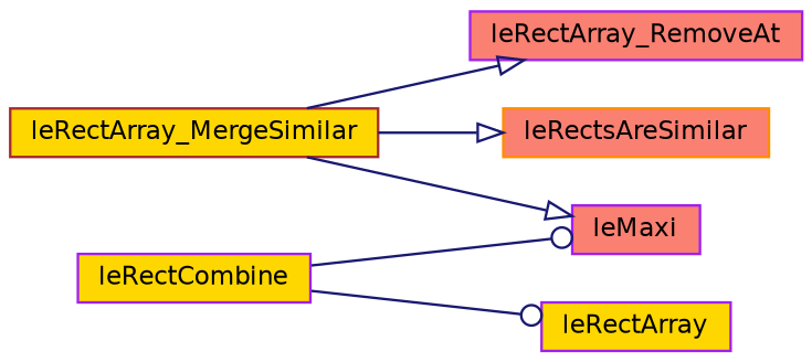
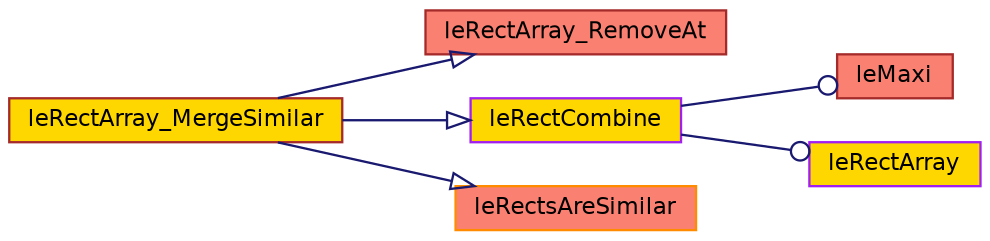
  digraph {
    rankdir=LR
    node [color=purple fillcolor=gold fontname=Helvetica fontsize=10 shape=record style=filled]
    edge [arrowhead=onormal color=midnightblue fontname=Helvetica fontsize=10 labelfontname=Helvetica labelfontsize=10 style=solid]
    n1 [color=brown fontcolor=black height=0.2 label=leRectArray_MergeSimilar width=0.4]
-   n2 [fillcolor=salmon height=0.2 label=leRectArray_RemoveAt width=0.4]
+   n2 [color=brown fillcolor=salmon height=0.2 label=leRectArray_RemoveAt width=0.4]
    n3 [height=0.2 label=leRectCombine width=0.4]
    n4 [color=darkorange fillcolor=salmon height=0.2 label=leRectsAreSimilar width=0.4]
-   n5 [fillcolor=salmon height=0.2 label=leMaxi width=0.4]
+   n5 [color=brown fillcolor=salmon height=0.2 label=leMaxi width=0.4]
    n6 [height=0.2 label=leRectArray width=0.4]
    n1 -> n2
-   n1 -> n5
+   n1 -> n3
    n1 -> n4
    n3 -> n5 [arrowhead=odot]
    n3 -> n6 [arrowhead=odot]
  }
